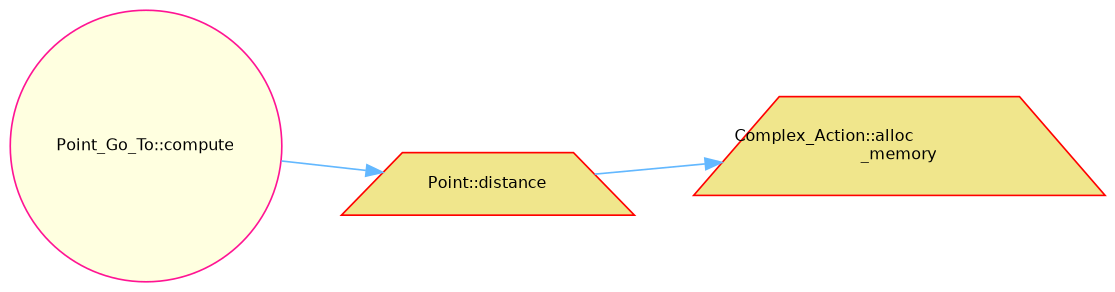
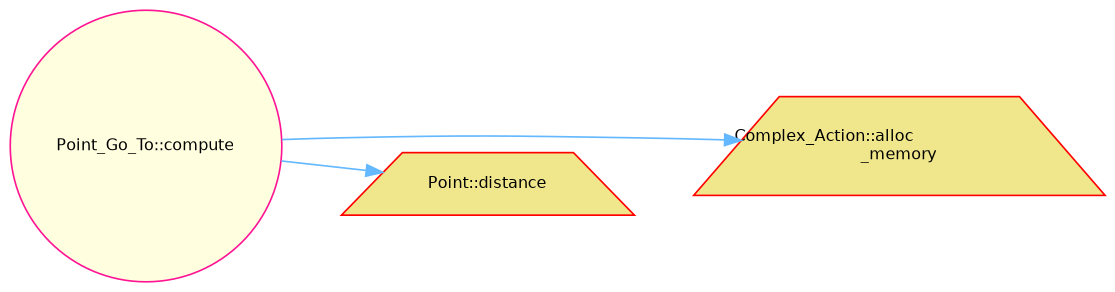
  digraph {
    rankdir=LR
    node [color=red fillcolor=khaki fontname=Helvetica fontsize=10 shape=trapezium style=filled]
    edge [color=steelblue1 fontname=Helvetica fontsize=10 labelfontname=Helvetica labelfontsize=10 style=solid]
    n1 [color=deeppink fillcolor=lightyellow fontcolor=black height=0.2 label="Point_Go_To::compute" shape=circle width=0.4]
    n2 [height=0.2 label="Complex_Action::alloc\l_memory" width=0.4]
    n3 [height=0.2 label="Point::distance" width=0.4]
-   n3 -> n2
+   n1 -> n2
    n1 -> n3
  }
